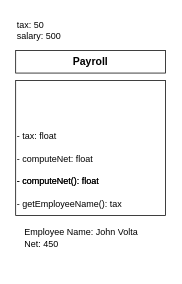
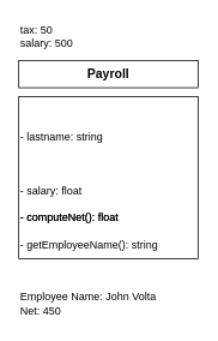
  <mxCell id="0" />
  <mxCell id="1" parent="0" />
  <mxCell id="2" value="&lt;b&gt;&lt;font style=&quot;font-size: 14px;&quot;&gt;Payroll&lt;/font&gt;&lt;/b&gt;" style="rounded=0;whiteSpace=wrap;html=1;" parent="1" vertex="1"><mxGeometry x="20" y="67" width="200" height="30" as="geometry" /></mxCell>
  <mxCell id="3" value="" style="rounded=0;whiteSpace=wrap;html=1;" parent="1" vertex="1"><mxGeometry x="20" y="107" width="200" height="180" as="geometry" /></mxCell>
  <mxCell id="4" value="tax: 50&lt;div&gt;salary: 500&lt;/div&gt;" style="text;html=1;align=left;verticalAlign=middle;resizable=0;points=[];autosize=1;strokeColor=none;fillColor=none;" vertex="1" parent="1"><mxGeometry x="20" y="20" width="80" height="40" as="geometry" /></mxCell>
- <mxCell id="5" value="&lt;div&gt;Employee Name: John Volta&lt;/div&gt;&lt;div&gt;Net: 450&lt;/div&gt;" style="text;html=1;align=left;verticalAlign=middle;resizable=0;points=[];autosize=1;strokeColor=none;fillColor=none;" vertex="1" parent="1"><mxGeometry x="30" y="297" width="170" height="40" as="geometry" /></mxCell>
- <mxCell id="7" value="- tax: float" style="rounded=0;whiteSpace=wrap;html=1;fillColor=none;strokeColor=none;align=left;" vertex="1" parent="1"><mxGeometry x="20" y="167" width="200" height="30" as="geometry" /></mxCell>
- <mxCell id="8" value="- computeNet: float" style="rounded=0;whiteSpace=wrap;html=1;fillColor=none;strokeColor=none;align=left;" vertex="1" parent="1"><mxGeometry x="20" y="197" width="200" height="30" as="geometry" /></mxCell>
+ <mxCell id="5" value="&lt;div&gt;Employee Name: John Volta&lt;/div&gt;&lt;div&gt;Net: 450&lt;/div&gt;" style="text;html=1;align=left;verticalAlign=middle;resizable=0;points=[];autosize=1;strokeColor=none;fillColor=none;" vertex="1" parent="1"><mxGeometry x="20" y="317" width="170" height="40" as="geometry" /></mxCell>
+ <mxCell id="6" value="- lastname: string" style="rounded=0;whiteSpace=wrap;html=1;fillColor=none;strokeColor=none;align=left;" vertex="1" parent="1"><mxGeometry x="20" y="137" width="200" height="30" as="geometry" /></mxCell>
+ <mxCell id="8" value="- salary: float" style="rounded=0;whiteSpace=wrap;html=1;fillColor=none;strokeColor=none;align=left;" vertex="1" parent="1"><mxGeometry x="20" y="197" width="200" height="30" as="geometry" /></mxCell>
  <mxCell id="9" value="- computeNet(): float" style="rounded=0;whiteSpace=wrap;html=1;fillColor=none;strokeColor=none;align=left;" vertex="1" parent="1"><mxGeometry x="20" y="227" width="200" height="30" as="geometry" /></mxCell>
  <mxCell id="10" value="- computeNet(): float" style="rounded=0;whiteSpace=wrap;html=1;fillColor=none;strokeColor=none;align=left;" vertex="1" parent="1"><mxGeometry x="20" y="227" width="200" height="30" as="geometry" /></mxCell>
- <mxCell id="11" value="- getEmployeeName(): tax" style="rounded=0;whiteSpace=wrap;html=1;fillColor=none;strokeColor=none;align=left;" vertex="1" parent="1"><mxGeometry x="20" y="257" width="200" height="30" as="geometry" /></mxCell>
+ <mxCell id="11" value="- getEmployeeName(): string" style="rounded=0;whiteSpace=wrap;html=1;fillColor=none;strokeColor=none;align=left;" vertex="1" parent="1"><mxGeometry x="20" y="257" width="200" height="30" as="geometry" /></mxCell>
